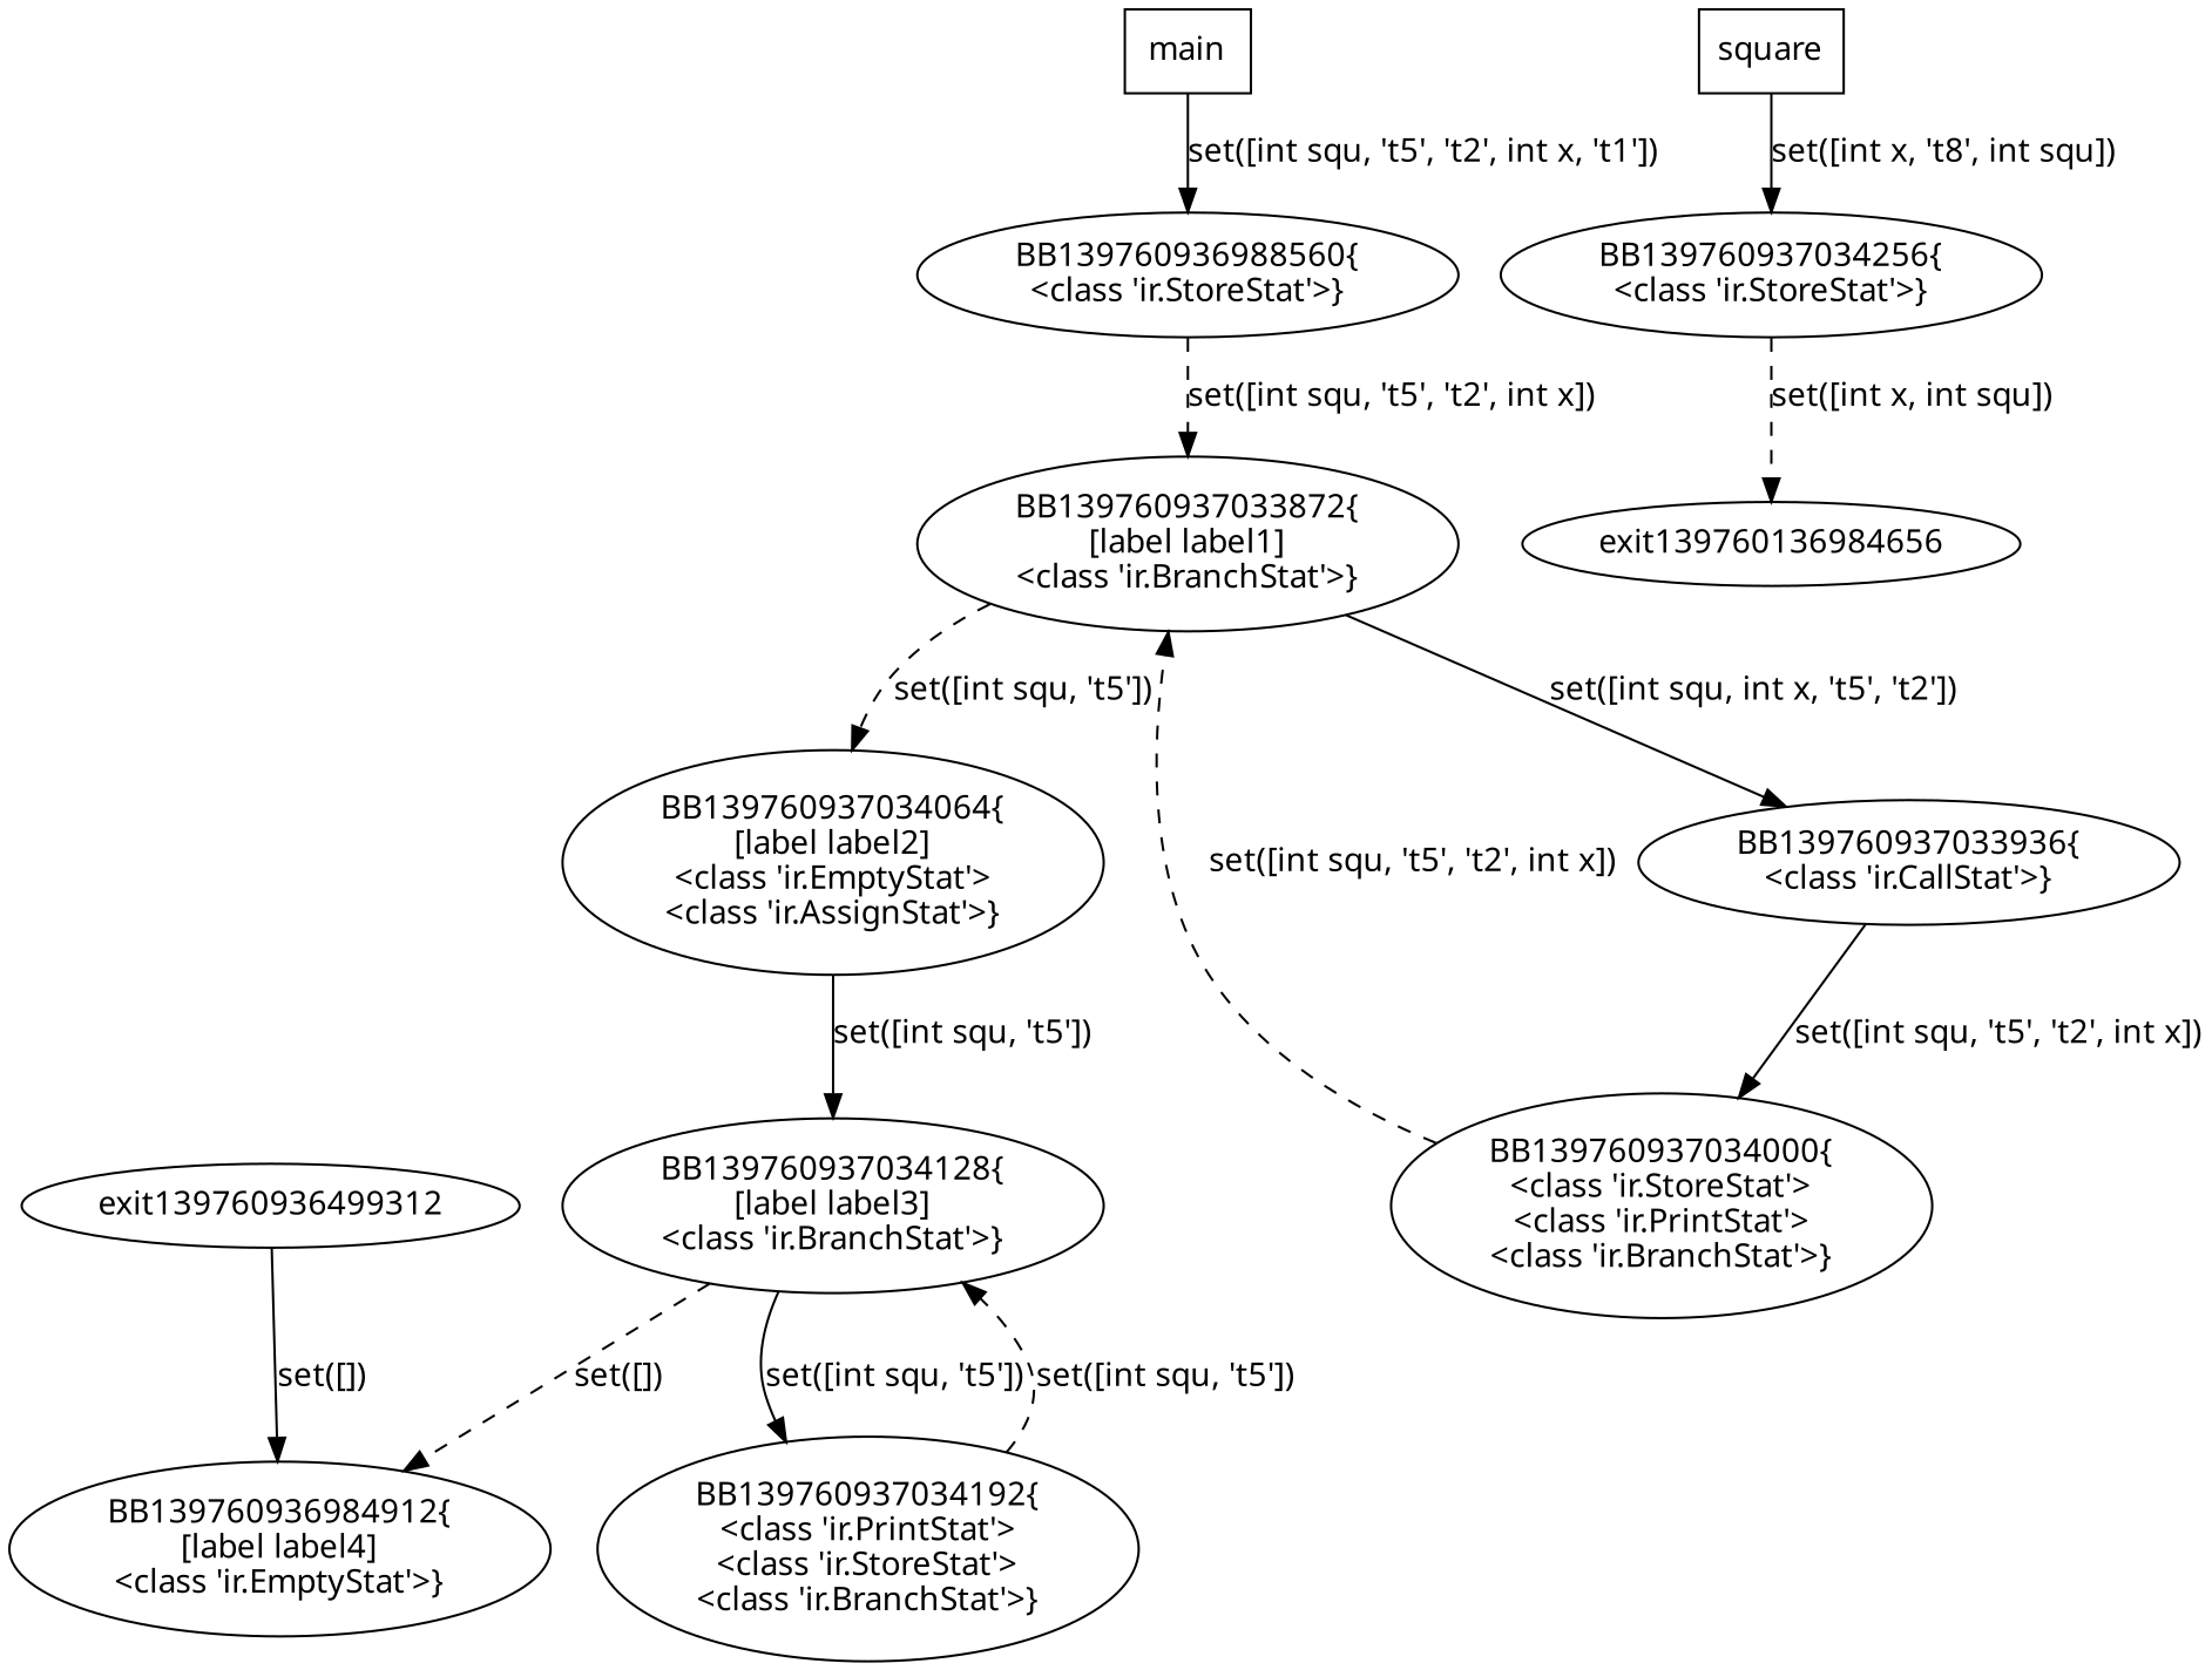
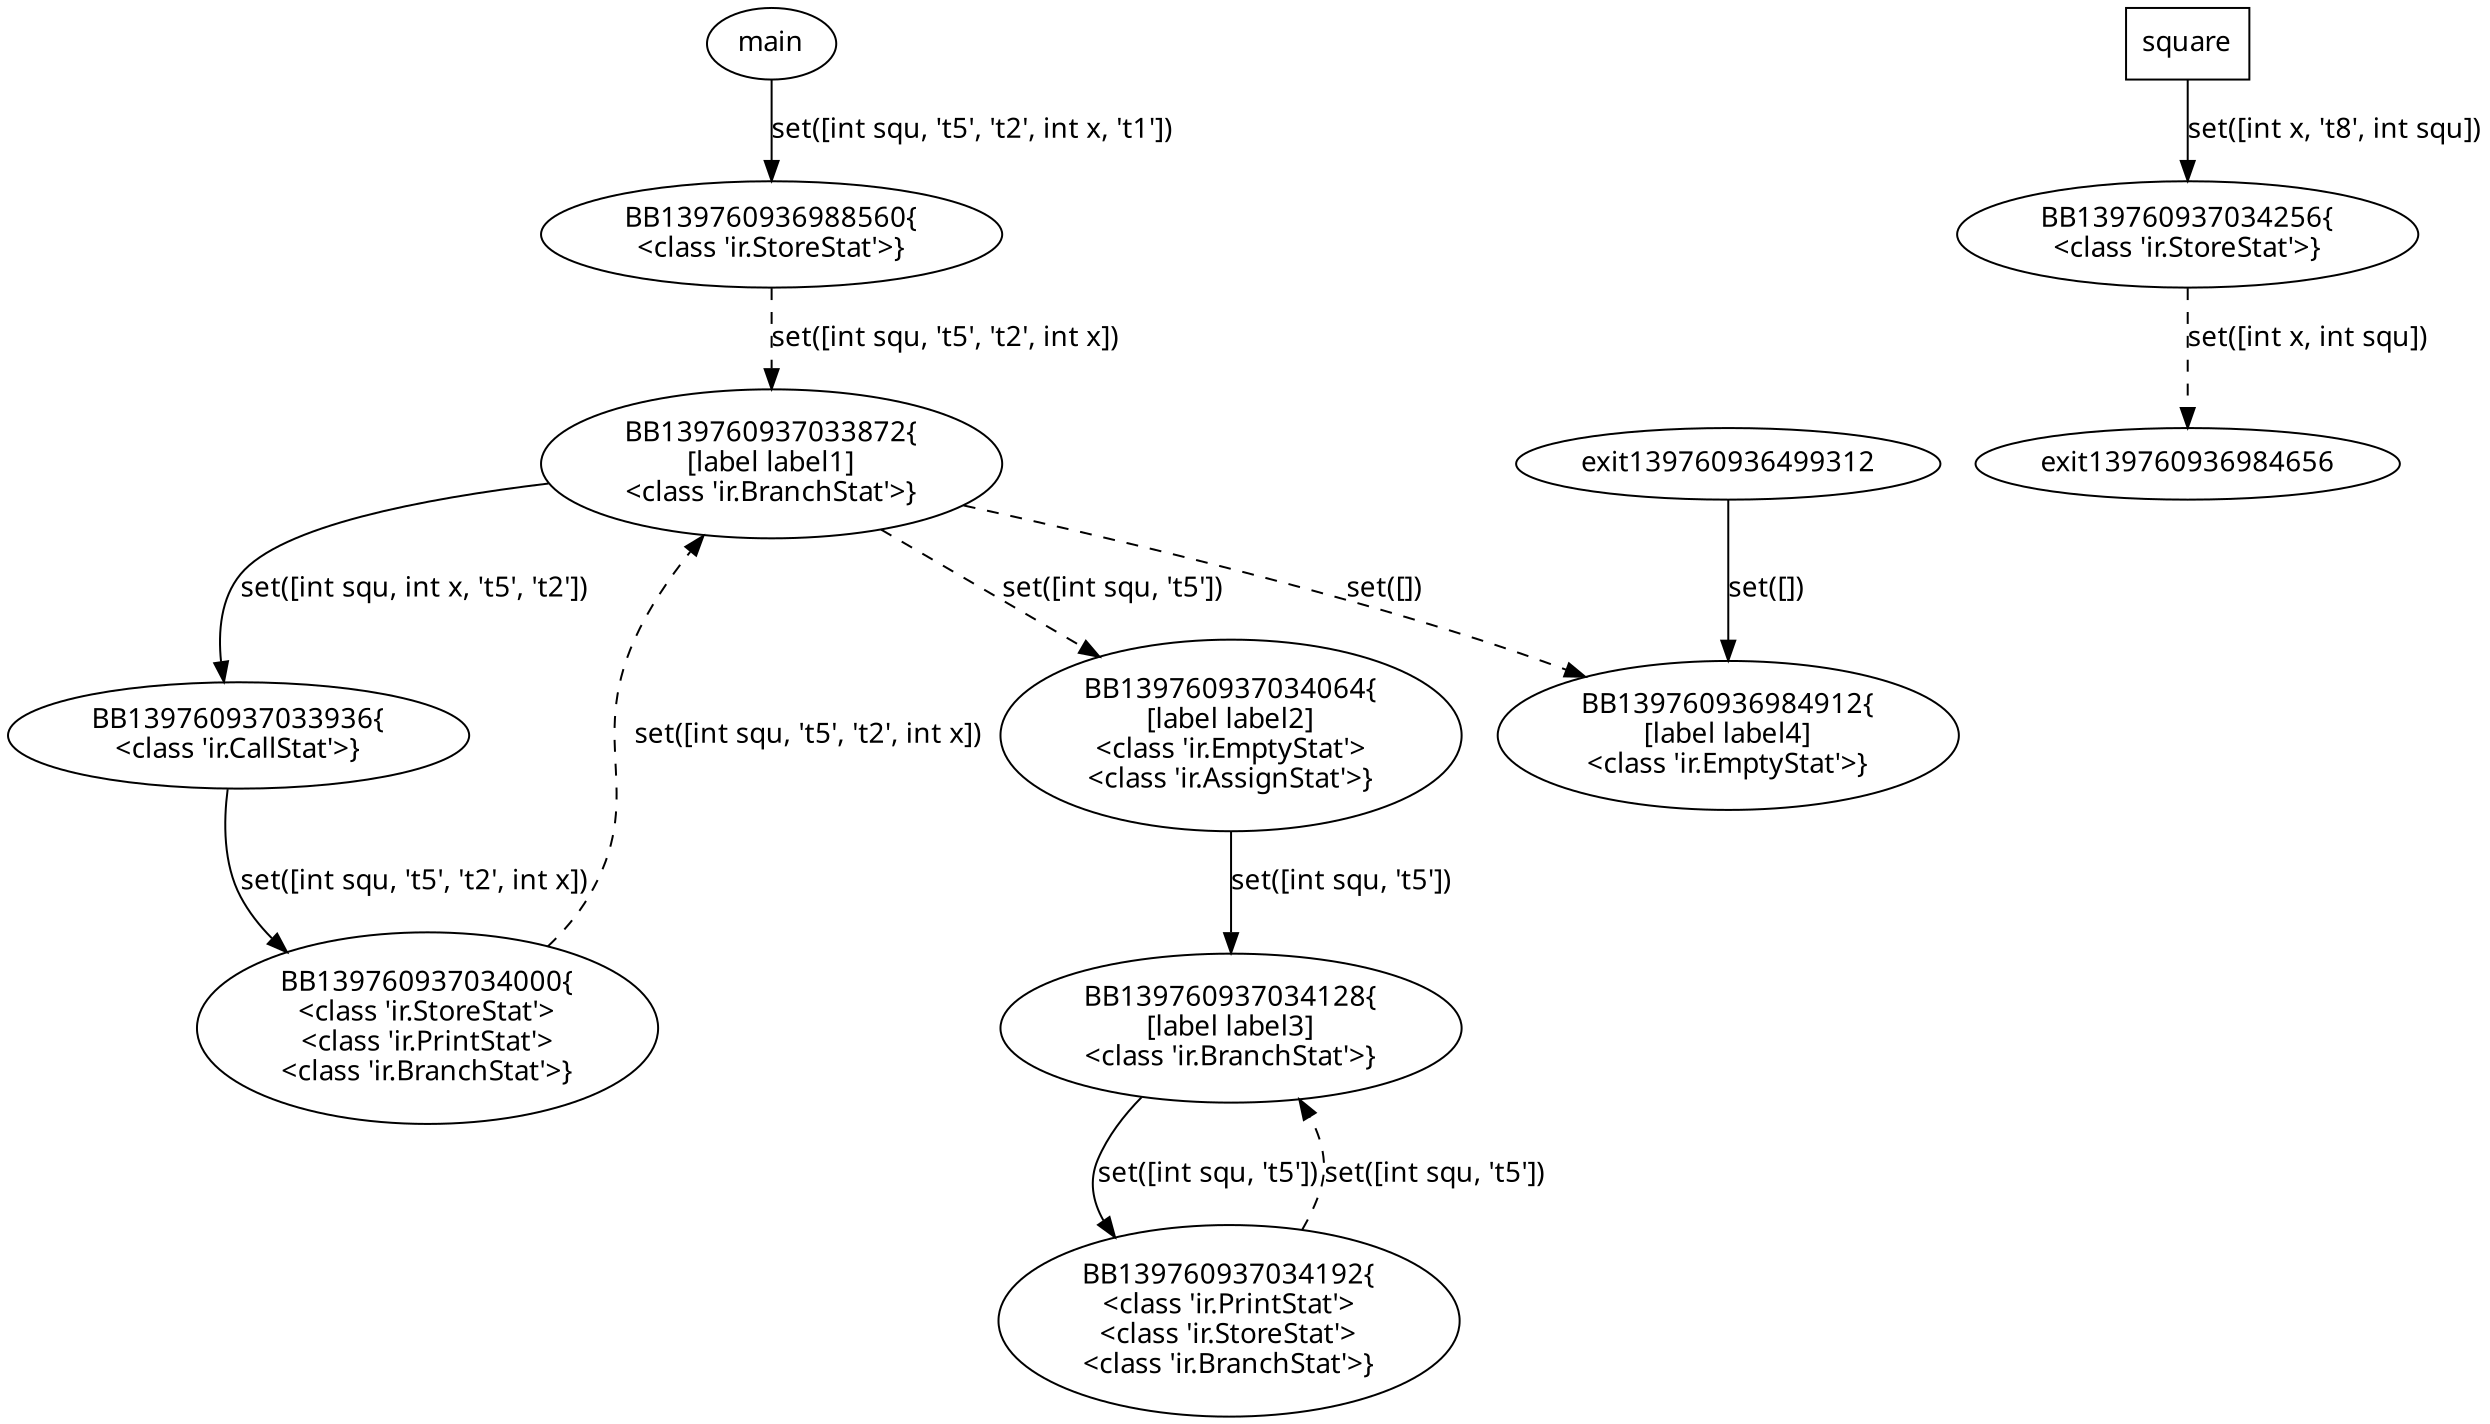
  digraph {
    fontname="Noto Sans"
    node [fontname="Noto Sans"]
    edge [fontname="Noto Sans"]
    n1 [label="BB139760936988560{\n<class 'ir.StoreStat'>}"]
    n2 [label="BB139760937033872{\n[label label1]\n<class 'ir.BranchStat'>}"]
    n3 [label="BB139760937033936{\n<class 'ir.CallStat'>}"]
    n4 [label="BB139760937034064{\n[label label2]\n<class 'ir.EmptyStat'>\n<class 'ir.AssignStat'>}"]
    n5 [label="BB139760937034000{\n<class 'ir.StoreStat'>\n<class 'ir.PrintStat'>\n<class 'ir.BranchStat'>}"]
    n6 [label="BB139760937034128{\n[label label3]\n<class 'ir.BranchStat'>}"]
    n7 [label="BB139760937034192{\n<class 'ir.PrintStat'>\n<class 'ir.StoreStat'>\n<class 'ir.BranchStat'>}"]
    n8 [label="BB139760936984912{\n[label label4]\n<class 'ir.EmptyStat'>}"]
    exit139760936499312
    n10 [label="BB139760937034256{\n<class 'ir.StoreStat'>}"]
-   exit139760936984656 [label=exit139760136984656]
-   main [shape=box]
+   exit139760936984656
+   main [shape=ellipse]
    square [shape=box]
    n1 -> n2 [label="set([int squ, 't5', 't2', int x])" style=dashed]
    n2 -> n3 [label="set([int squ, int x, 't5', 't2'])"]
    n2 -> n4 [label="set([int squ, 't5'])" style=dashed]
    n3 -> n5 [label="set([int squ, 't5', 't2', int x])"]
    n4 -> n6 [label="set([int squ, 't5'])"]
    n5 -> n2 [label="set([int squ, 't5', 't2', int x])" style=dashed]
    n6 -> n7 [label="set([int squ, 't5'])"]
-   n6 -> n8 [label="set([])" style=dashed]
+   n2 -> n8 [label="set([])" style=dashed]
    n7 -> n6 [label="set([int squ, 't5'])" style=dashed]
    exit139760936499312 -> n8 [label="set([])"]
    n10 -> exit139760936984656 [label="set([int x, int squ])" style=dashed]
    main -> n1 [label="set([int squ, 't5', 't2', int x, 't1'])"]
    square -> n10 [label="set([int x, 't8', int squ])"]
  }
